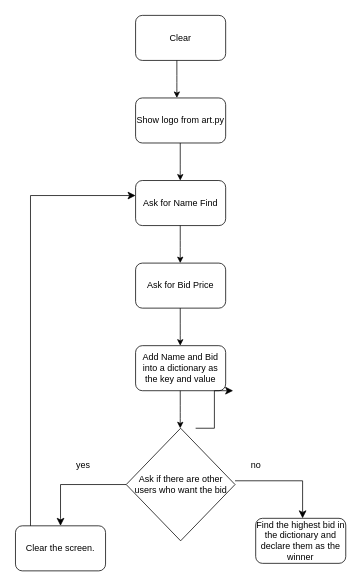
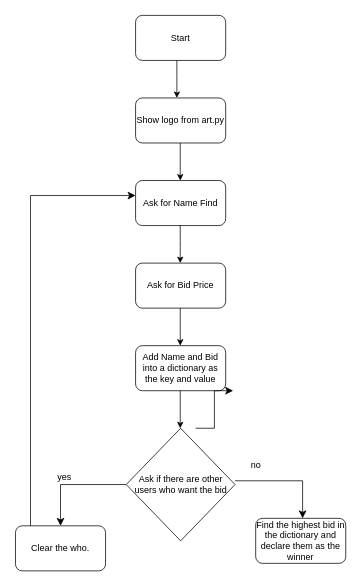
  <mxCell id="0" />
  <mxCell id="1" parent="0" />
- <mxCell id="2" value="Clear" style="rounded=1;whiteSpace=wrap;html=1;" vertex="1" parent="1"><mxGeometry x="180" y="20" width="120" height="60" as="geometry" /></mxCell>
+ <mxCell id="2" value="Start" style="rounded=1;whiteSpace=wrap;html=1;" vertex="1" parent="1"><mxGeometry x="180" y="20" width="120" height="60" as="geometry" /></mxCell>
  <mxCell id="3" value="" style="endArrow=classic;html=1;" edge="1" parent="1"><mxGeometry width="50" height="50" relative="1" as="geometry"><mxPoint x="235" y="80" as="sourcePoint" /><mxPoint x="235" y="130" as="targetPoint" /><Array as="points"><mxPoint x="235" y="110" /></Array></mxGeometry></mxCell>
  <mxCell id="4" value="Show logo from art.py&lt;br&gt;" style="rounded=1;whiteSpace=wrap;html=1;" vertex="1" parent="1"><mxGeometry x="180" y="130" width="120" height="60" as="geometry" /></mxCell>
  <mxCell id="5" value="" style="endArrow=classic;html=1;" edge="1" parent="1"><mxGeometry width="50" height="50" relative="1" as="geometry"><mxPoint x="239.5" y="190" as="sourcePoint" /><mxPoint x="239.5" y="240" as="targetPoint" /><Array as="points"><mxPoint x="239.5" y="220" /></Array></mxGeometry></mxCell>
  <mxCell id="6" value="Ask for Name Find" style="rounded=1;whiteSpace=wrap;html=1;" vertex="1" parent="1"><mxGeometry x="180" y="240" width="120" height="60" as="geometry" /></mxCell>
  <mxCell id="7" value="" style="endArrow=classic;html=1;" edge="1" parent="1"><mxGeometry width="50" height="50" relative="1" as="geometry"><mxPoint x="239.5" y="300" as="sourcePoint" /><mxPoint x="239.5" y="350" as="targetPoint" /><Array as="points"><mxPoint x="239.5" y="330" /></Array></mxGeometry></mxCell>
  <mxCell id="8" value="Ask for Bid Price" style="rounded=1;whiteSpace=wrap;html=1;" vertex="1" parent="1"><mxGeometry x="180" y="350" width="120" height="60" as="geometry" /></mxCell>
  <mxCell id="9" value="" style="endArrow=classic;html=1;" edge="1" parent="1"><mxGeometry width="50" height="50" relative="1" as="geometry"><mxPoint x="239.5" y="410" as="sourcePoint" /><mxPoint x="239.5" y="460" as="targetPoint" /><Array as="points"><mxPoint x="239.5" y="440" /></Array></mxGeometry></mxCell>
  <mxCell id="10" value="Add Name and Bid into a dictionary as the key and value" style="rounded=1;whiteSpace=wrap;html=1;" vertex="1" parent="1"><mxGeometry x="180" y="460" width="120" height="60" as="geometry" /></mxCell>
  <mxCell id="11" value="" style="endArrow=classic;html=1;" edge="1" parent="1"><mxGeometry width="50" height="50" relative="1" as="geometry"><mxPoint x="239.5" y="520" as="sourcePoint" /><mxPoint x="239.5" y="570" as="targetPoint" /><Array as="points"><mxPoint x="239.5" y="550" /></Array></mxGeometry></mxCell>
  <mxCell id="12" value="Ask if there are other users who want the bid" style="rhombus;whiteSpace=wrap;html=1;" vertex="1" parent="1"><mxGeometry x="167.5" y="570" width="145" height="150" as="geometry" /></mxCell>
  <mxCell id="13" value="" style="edgeStyle=segmentEdgeStyle;endArrow=classic;html=1;curved=0;rounded=0;endSize=8;startSize=8;" edge="1" parent="1"><mxGeometry width="50" height="50" relative="1" as="geometry"><mxPoint x="312.5" y="640" as="sourcePoint" /><mxPoint x="402.5" y="690" as="targetPoint" /><Array as="points"><mxPoint x="402.5" y="640" /><mxPoint x="402.5" y="690" /></Array></mxGeometry></mxCell>
  <mxCell id="14" value="" style="edgeStyle=segmentEdgeStyle;endArrow=classic;html=1;curved=0;rounded=0;endSize=8;startSize=8;exitX=0;exitY=0.5;exitDx=0;exitDy=0;" edge="1" parent="1" source="12"><mxGeometry width="50" height="50" relative="1" as="geometry"><mxPoint x="20" y="630" as="sourcePoint" /><mxPoint x="80" y="700" as="targetPoint" /><Array as="points"><mxPoint x="80" y="645" /><mxPoint x="80" y="690" /></Array></mxGeometry></mxCell>
- <mxCell id="15" value="yes" style="text;html=1;align=center;verticalAlign=middle;resizable=0;points=[];autosize=1;strokeColor=none;fillColor=none;" vertex="1" parent="1"><mxGeometry x="90" y="605" width="40" height="30" as="geometry" /></mxCell>
+ <mxCell id="15" value="yes" style="text;html=1;align=center;verticalAlign=middle;resizable=0;points=[];autosize=1;strokeColor=none;fillColor=none;" vertex="1" parent="1"><mxGeometry x="65" y="620" width="40" height="30" as="geometry" /></mxCell>
  <mxCell id="16" value="no" style="text;html=1;align=center;verticalAlign=middle;resizable=0;points=[];autosize=1;strokeColor=none;fillColor=none;" vertex="1" parent="1"><mxGeometry x="320" y="605" width="40" height="30" as="geometry" /></mxCell>
- <mxCell id="17" value="Clear the screen." style="rounded=1;whiteSpace=wrap;html=1;" vertex="1" parent="1"><mxGeometry x="20" y="700" width="120" height="60" as="geometry" /></mxCell>
+ <mxCell id="17" value="Clear the who." style="rounded=1;whiteSpace=wrap;html=1;" vertex="1" parent="1"><mxGeometry x="20" y="700" width="120" height="60" as="geometry" /></mxCell>
  <mxCell id="18" value="Find the highest bid in the dictionary and declare them as the winner" style="rounded=1;whiteSpace=wrap;html=1;" vertex="1" parent="1"><mxGeometry x="340" y="690" width="120" height="60" as="geometry" /></mxCell>
  <mxCell id="19" value="" style="edgeStyle=elbowEdgeStyle;elbow=horizontal;endArrow=classic;html=1;curved=0;rounded=0;endSize=8;startSize=8;" edge="1" parent="1"><mxGeometry width="50" height="50" relative="1" as="geometry"><mxPoint x="260" y="570" as="sourcePoint" /><mxPoint x="310" y="520" as="targetPoint" /></mxGeometry></mxCell>
  <mxCell id="20" value="" style="edgeStyle=elbowEdgeStyle;elbow=vertical;endArrow=classic;html=1;curved=0;rounded=0;endSize=8;startSize=8;" edge="1" parent="1" target="6"><mxGeometry width="50" height="50" relative="1" as="geometry"><mxPoint x="40" y="700" as="sourcePoint" /><mxPoint x="120" y="260" as="targetPoint" /><Array as="points"><mxPoint x="70" y="260" /></Array></mxGeometry></mxCell>
